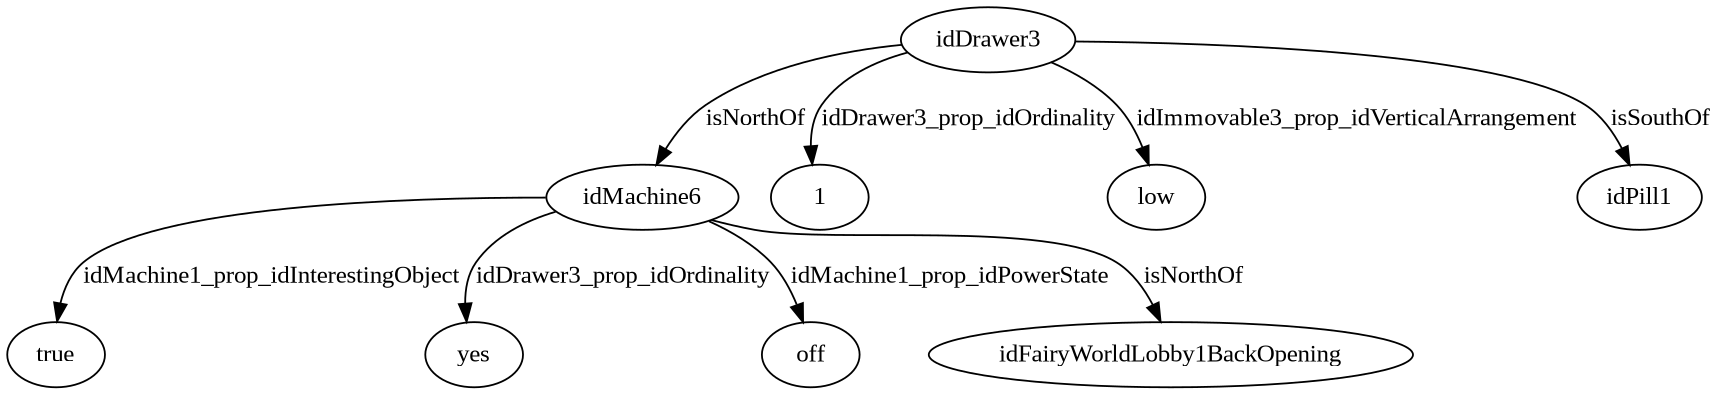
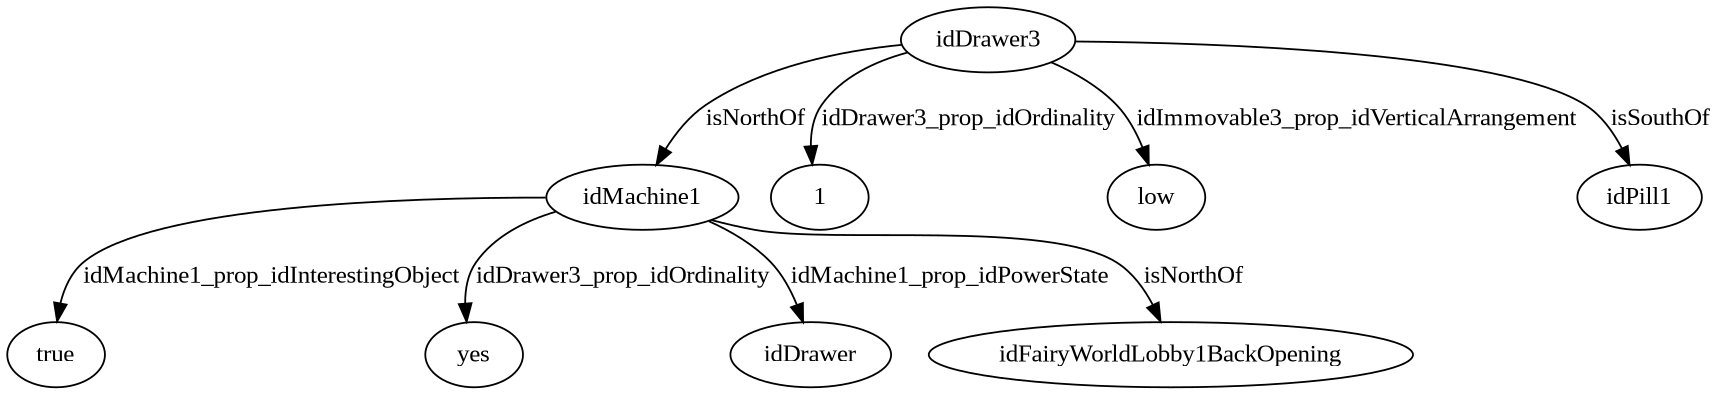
  strict digraph {
    fontname="Liberation Serif"
    node [fontname="Liberation Serif"]
    edge [edge_type=property fontname="Liberation Serif"]
-   idMachine1 [node_type=entity_node root=root label=idMachine6]
+   idMachine1 [node_type=entity_node root=root]
    true
    yes
-   off
+   off [label=idDrawer]
    idFairyWorldLobby1BackOpening
    idDrawer3
    n7 [label=1]
    low
    idPill1
    idMachine1 -> true [label=idMachine1_prop_idInterestingObject]
    idMachine1 -> yes [label=idDrawer3_prop_idOrdinality]
    idMachine1 -> off [label=idMachine1_prop_idPowerState]
    idMachine1 -> idFairyWorldLobby1BackOpening [edge_type=relationship label=isNorthOf]
    idDrawer3 -> idMachine1 [edge_type=relationship label=isNorthOf]
    idDrawer3 -> n7 [label=idDrawer3_prop_idOrdinality]
    idDrawer3 -> low [label=idImmovable3_prop_idVerticalArrangement]
    idDrawer3 -> idPill1 [edge_type=relationship label=isSouthOf]
  }
